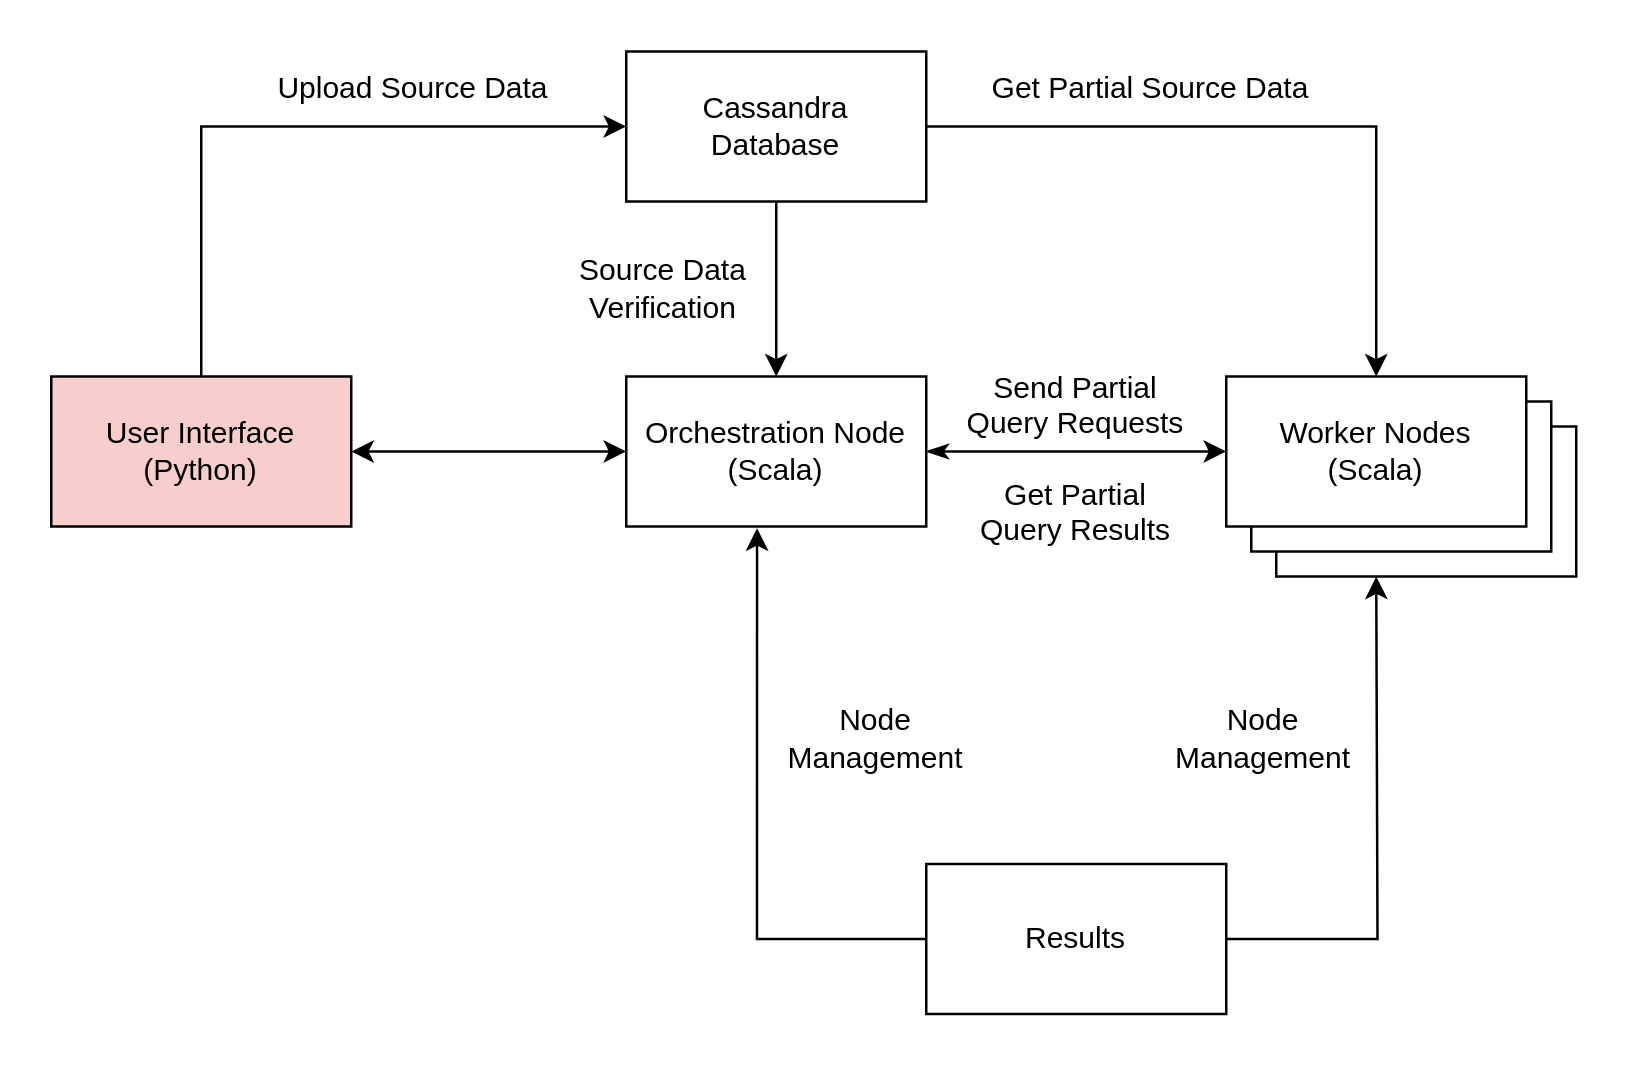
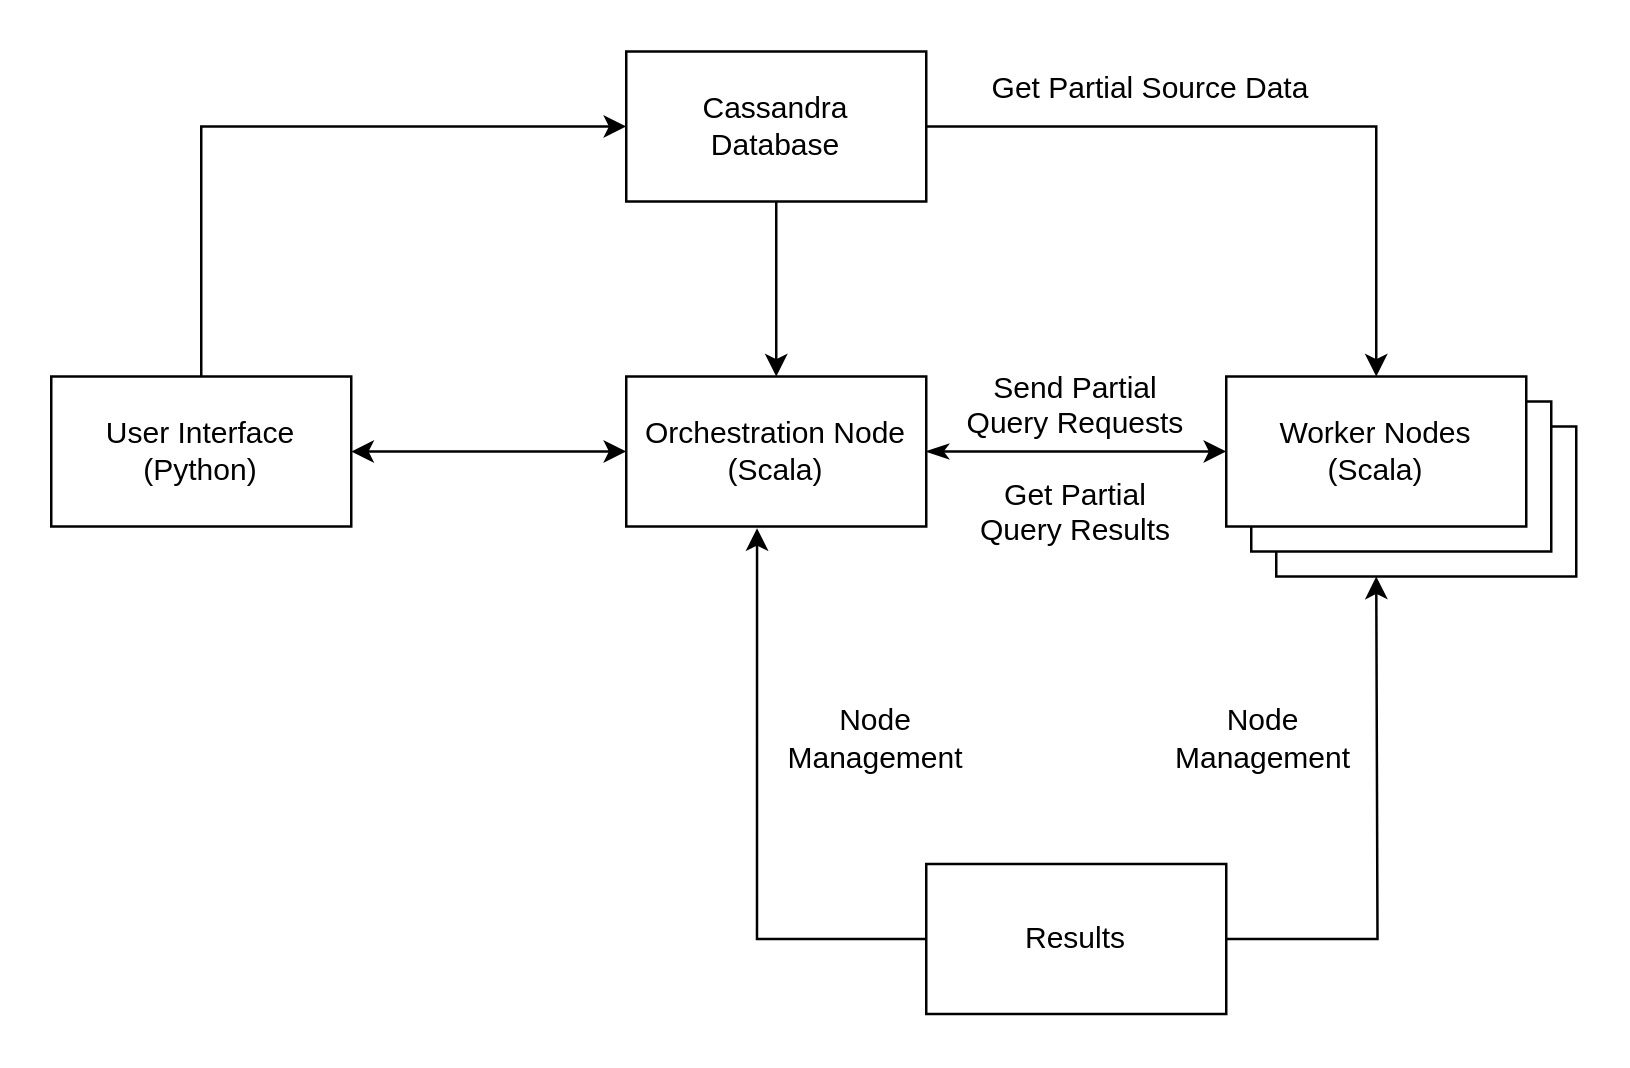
  <mxCell id="0" />
  <mxCell id="1" parent="0" />
  <mxCell id="2" style="edgeStyle=orthogonalEdgeStyle;rounded=0;orthogonalLoop=1;jettySize=auto;html=1;exitX=1;exitY=0.5;exitDx=0;exitDy=0;startArrow=classicThin;startFill=1;" parent="1" source="3" target="10" edge="1"><mxGeometry relative="1" as="geometry" /></mxCell>
  <mxCell id="3" value="Orchestration Node (Scala)" style="rounded=0;whiteSpace=wrap;html=1;" parent="1" vertex="1"><mxGeometry x="250" y="150" width="120" height="60" as="geometry" /></mxCell>
  <mxCell id="4" style="edgeStyle=orthogonalEdgeStyle;rounded=0;orthogonalLoop=1;jettySize=auto;html=1;exitX=1;exitY=0.5;exitDx=0;exitDy=0;startArrow=none;startFill=0;" edge="1" parent="1" source="6" target="10"><mxGeometry relative="1" as="geometry" /></mxCell>
  <mxCell id="5" style="edgeStyle=orthogonalEdgeStyle;rounded=0;orthogonalLoop=1;jettySize=auto;html=1;exitX=0.5;exitY=1;exitDx=0;exitDy=0;entryX=0.5;entryY=0;entryDx=0;entryDy=0;startArrow=none;startFill=0;" edge="1" parent="1" source="6" target="3"><mxGeometry relative="1" as="geometry" /></mxCell>
  <mxCell id="6" value="Cassandra&lt;br&gt;Database" style="rounded=0;whiteSpace=wrap;html=1;" parent="1" vertex="1"><mxGeometry x="250" y="20" width="120" height="60" as="geometry" /></mxCell>
  <mxCell id="7" value="" style="group" parent="1" vertex="1" connectable="0"><mxGeometry x="490" y="150" width="140" height="80" as="geometry" /></mxCell>
  <mxCell id="8" value="" style="rounded=0;whiteSpace=wrap;html=1;" parent="7" vertex="1"><mxGeometry x="20" y="20" width="120" height="60" as="geometry" /></mxCell>
  <mxCell id="9" value="" style="rounded=0;whiteSpace=wrap;html=1;" parent="7" vertex="1"><mxGeometry x="10" y="10" width="120" height="60" as="geometry" /></mxCell>
  <mxCell id="10" value="Worker Nodes&lt;br&gt;(Scala)" style="rounded=0;whiteSpace=wrap;html=1;" parent="7" vertex="1"><mxGeometry width="120" height="60" as="geometry" /></mxCell>
  <mxCell id="11" style="edgeStyle=orthogonalEdgeStyle;rounded=0;orthogonalLoop=1;jettySize=auto;html=1;exitX=0.5;exitY=1;exitDx=0;exitDy=0;" parent="1" edge="1"><mxGeometry relative="1" as="geometry"><mxPoint x="270" y="80" as="sourcePoint" /><mxPoint x="270" y="80" as="targetPoint" /></mxGeometry></mxCell>
  <mxCell id="12" style="edgeStyle=orthogonalEdgeStyle;rounded=0;orthogonalLoop=1;jettySize=auto;html=1;exitX=0;exitY=0.5;exitDx=0;exitDy=0;entryX=0.436;entryY=1.011;entryDx=0;entryDy=0;entryPerimeter=0;startArrow=none;startFill=0;" edge="1" parent="1" source="14" target="3"><mxGeometry relative="1" as="geometry" /></mxCell>
  <mxCell id="13" style="edgeStyle=orthogonalEdgeStyle;rounded=0;orthogonalLoop=1;jettySize=auto;html=1;exitX=1;exitY=0.5;exitDx=0;exitDy=0;startArrow=none;startFill=0;" edge="1" parent="1" source="14"><mxGeometry relative="1" as="geometry"><mxPoint x="550" y="230" as="targetPoint" /></mxGeometry></mxCell>
  <mxCell id="14" value="Results" style="rounded=0;whiteSpace=wrap;html=1;" parent="1" vertex="1"><mxGeometry x="370" y="345" width="120" height="60" as="geometry" /></mxCell>
  <mxCell id="15" value="Send Partial Query Requests&lt;br&gt;&lt;br&gt;Get Partial Query Results" style="text;html=1;strokeColor=none;fillColor=none;align=center;verticalAlign=middle;whiteSpace=wrap;rounded=0;" parent="1" vertex="1"><mxGeometry x="385" y="165" width="90" height="35" as="geometry" /></mxCell>
  <mxCell id="16" style="edgeStyle=orthogonalEdgeStyle;rounded=0;orthogonalLoop=1;jettySize=auto;html=1;exitX=1;exitY=0.5;exitDx=0;exitDy=0;startArrow=classic;startFill=1;" edge="1" parent="1" source="18" target="3"><mxGeometry relative="1" as="geometry" /></mxCell>
  <mxCell id="17" style="edgeStyle=orthogonalEdgeStyle;rounded=0;orthogonalLoop=1;jettySize=auto;html=1;exitX=0.5;exitY=0;exitDx=0;exitDy=0;entryX=0;entryY=0.5;entryDx=0;entryDy=0;" edge="1" parent="1" source="18" target="6"><mxGeometry relative="1" as="geometry" /></mxCell>
- <mxCell id="18" value="User Interface (Python)" style="rounded=0;whiteSpace=wrap;html=1;fillColor=#f8cecc;" parent="1" vertex="1"><mxGeometry x="20" y="150" width="120" height="60" as="geometry" /></mxCell>
- <mxCell id="19" value="Source Data Verification" style="text;html=1;strokeColor=none;fillColor=none;align=center;verticalAlign=middle;whiteSpace=wrap;rounded=0;" vertex="1" parent="1"><mxGeometry x="230" y="100" width="70" height="30" as="geometry" /></mxCell>
- <mxCell id="20" value="Upload Source Data" style="text;html=1;strokeColor=none;fillColor=none;align=center;verticalAlign=middle;whiteSpace=wrap;rounded=0;" vertex="1" parent="1"><mxGeometry x="100" y="20" width="130" height="30" as="geometry" /></mxCell>
+ <mxCell id="18" value="User Interface (Python)" style="rounded=0;whiteSpace=wrap;html=1;" parent="1" vertex="1"><mxGeometry x="20" y="150" width="120" height="60" as="geometry" /></mxCell>
  <mxCell id="21" value="Get Partial Source Data" style="text;html=1;strokeColor=none;fillColor=none;align=center;verticalAlign=middle;whiteSpace=wrap;rounded=0;" vertex="1" parent="1"><mxGeometry x="390" y="20" width="140" height="30" as="geometry" /></mxCell>
  <mxCell id="22" value="Node Management" style="text;html=1;strokeColor=none;fillColor=none;align=center;verticalAlign=middle;whiteSpace=wrap;rounded=0;" vertex="1" parent="1"><mxGeometry x="320" y="280" width="60" height="30" as="geometry" /></mxCell>
  <mxCell id="23" value="Node Management" style="text;html=1;strokeColor=none;fillColor=none;align=center;verticalAlign=middle;whiteSpace=wrap;rounded=0;" vertex="1" parent="1"><mxGeometry x="475" y="280" width="60" height="30" as="geometry" /></mxCell>
